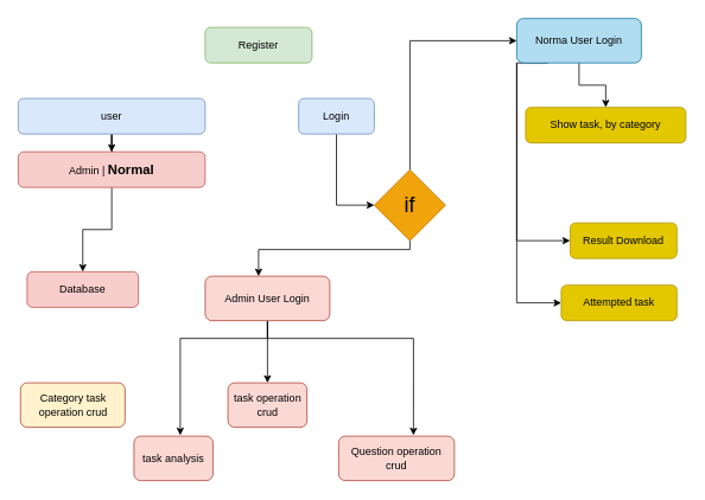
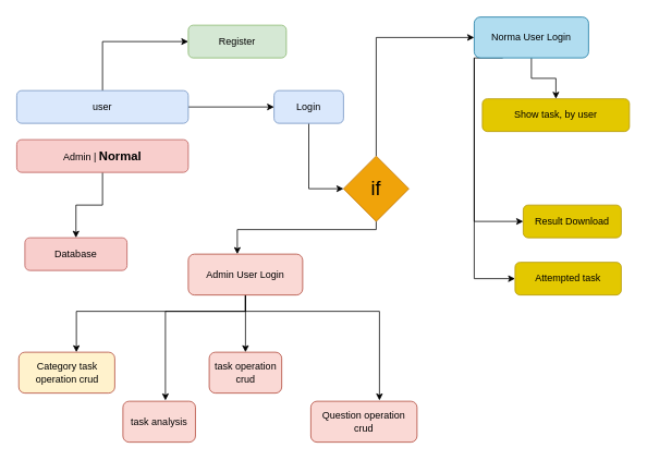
  <mxCell id="0" />
  <mxCell id="1" parent="0" />
- <mxCell id="3" style="edgeStyle=orthogonalEdgeStyle;rounded=0;orthogonalLoop=1;jettySize=auto;html=1;" edge="1" parent="1" source="4" target="7"><mxGeometry relative="1" as="geometry" /></mxCell>
+ <mxCell id="2" style="edgeStyle=orthogonalEdgeStyle;rounded=0;orthogonalLoop=1;jettySize=auto;html=1;entryX=0;entryY=0.5;entryDx=0;entryDy=0;" edge="1" parent="1" source="4" target="5"><mxGeometry relative="1" as="geometry" /></mxCell>
+ <mxCell id="3" style="edgeStyle=orthogonalEdgeStyle;rounded=0;orthogonalLoop=1;jettySize=auto;html=1;" edge="1" parent="1" source="4" target="10"><mxGeometry relative="1" as="geometry" /></mxCell>
  <mxCell id="4" value="user" style="rounded=1;whiteSpace=wrap;html=1;fontSize=12;glass=0;strokeWidth=1;shadow=0;fillColor=#dae8fc;strokeColor=#6c8ebf;" parent="1" vertex="1"><mxGeometry x="20" y="110" width="210" height="40" as="geometry" /></mxCell>
  <mxCell id="5" value="Register" style="rounded=1;whiteSpace=wrap;html=1;fontSize=12;glass=0;strokeWidth=1;shadow=0;fillColor=#d5e8d4;strokeColor=#82b366;" vertex="1" parent="1"><mxGeometry x="230" y="30" width="120" height="40" as="geometry" /></mxCell>
  <mxCell id="6" style="edgeStyle=orthogonalEdgeStyle;rounded=0;orthogonalLoop=1;jettySize=auto;html=1;" edge="1" parent="1" source="7" target="8"><mxGeometry relative="1" as="geometry" /></mxCell>
  <mxCell id="7" value="Admin | &lt;b&gt;&lt;font style=&quot;font-size: 15px;&quot;&gt;Normal&lt;/font&gt;&lt;/b&gt;" style="rounded=1;whiteSpace=wrap;html=1;fontSize=12;glass=0;strokeWidth=1;shadow=0;fillColor=#f8cecc;strokeColor=#b85450;" vertex="1" parent="1"><mxGeometry x="20" y="170" width="210" height="40" as="geometry" /></mxCell>
- <mxCell id="8" value="Database" style="rounded=1;whiteSpace=wrap;html=1;fontSize=12;glass=0;strokeWidth=1;shadow=0;fillColor=#f8cecc;strokeColor=#b85450;" vertex="1" parent="1"><mxGeometry x="30" y="305" width="125" height="40" as="geometry" /></mxCell>
+ <mxCell id="8" value="Database" style="rounded=1;whiteSpace=wrap;html=1;fontSize=12;glass=0;strokeWidth=1;shadow=0;fillColor=#f8cecc;strokeColor=#b85450;" vertex="1" parent="1"><mxGeometry x="30" y="290" width="125" height="40" as="geometry" /></mxCell>
  <mxCell id="9" style="edgeStyle=orthogonalEdgeStyle;rounded=0;orthogonalLoop=1;jettySize=auto;html=1;" edge="1" parent="1" source="10" target="13"><mxGeometry relative="1" as="geometry"><Array as="points"><mxPoint x="378" y="230" /></Array></mxGeometry></mxCell>
  <mxCell id="10" value="Login" style="rounded=1;whiteSpace=wrap;html=1;fontSize=12;glass=0;strokeWidth=1;shadow=0;fillColor=#dae8fc;strokeColor=#6c8ebf;" vertex="1" parent="1"><mxGeometry x="335" y="110" width="85" height="40" as="geometry" /></mxCell>
  <mxCell id="11" style="edgeStyle=orthogonalEdgeStyle;rounded=0;orthogonalLoop=1;jettySize=auto;html=1;" edge="1" parent="1" source="13" target="22"><mxGeometry relative="1" as="geometry"><Array as="points"><mxPoint x="460" y="280" /><mxPoint x="290" y="280" /></Array></mxGeometry></mxCell>
  <mxCell id="12" style="edgeStyle=orthogonalEdgeStyle;rounded=0;orthogonalLoop=1;jettySize=auto;html=1;exitX=0.5;exitY=0;exitDx=0;exitDy=0;entryX=0;entryY=0.5;entryDx=0;entryDy=0;" edge="1" parent="1" source="13" target="17"><mxGeometry relative="1" as="geometry" /></mxCell>
  <mxCell id="13" value="&lt;font style=&quot;font-size: 24px;&quot;&gt;if&lt;/font&gt;" style="rhombus;whiteSpace=wrap;html=1;fillColor=#f0a30a;fontColor=#000000;strokeColor=#BD7000;" vertex="1" parent="1"><mxGeometry x="420" y="190" width="80" height="80" as="geometry" /></mxCell>
  <mxCell id="14" style="edgeStyle=orthogonalEdgeStyle;rounded=0;orthogonalLoop=1;jettySize=auto;html=1;" edge="1" parent="1" source="17" target="23"><mxGeometry relative="1" as="geometry" /></mxCell>
  <mxCell id="15" style="edgeStyle=orthogonalEdgeStyle;rounded=0;orthogonalLoop=1;jettySize=auto;html=1;exitX=0.25;exitY=1;exitDx=0;exitDy=0;entryX=0;entryY=0.5;entryDx=0;entryDy=0;" edge="1" parent="1" source="17" target="24"><mxGeometry relative="1" as="geometry"><Array as="points"><mxPoint x="580" y="70" /><mxPoint x="580" y="270" /></Array></mxGeometry></mxCell>
  <mxCell id="16" style="edgeStyle=orthogonalEdgeStyle;rounded=0;orthogonalLoop=1;jettySize=auto;html=1;exitX=0;exitY=1;exitDx=0;exitDy=0;entryX=0;entryY=0.5;entryDx=0;entryDy=0;" edge="1" parent="1" source="17" target="25"><mxGeometry relative="1" as="geometry" /></mxCell>
  <mxCell id="17" value="Norma User Login" style="rounded=1;whiteSpace=wrap;html=1;fillColor=#b1ddf0;strokeColor=#10739e;" vertex="1" parent="1"><mxGeometry x="580" y="20" width="140" height="50" as="geometry" /></mxCell>
+ <mxCell id="18" style="edgeStyle=orthogonalEdgeStyle;rounded=0;orthogonalLoop=1;jettySize=auto;html=1;" edge="1" parent="1" source="22" target="26"><mxGeometry relative="1" as="geometry"><Array as="points"><mxPoint x="300" y="380" /><mxPoint x="93" y="380" /></Array></mxGeometry></mxCell>
  <mxCell id="19" style="edgeStyle=orthogonalEdgeStyle;rounded=0;orthogonalLoop=1;jettySize=auto;html=1;exitX=0.5;exitY=1;exitDx=0;exitDy=0;entryX=0.5;entryY=0;entryDx=0;entryDy=0;" edge="1" parent="1" source="22" target="27"><mxGeometry relative="1" as="geometry" /></mxCell>
  <mxCell id="20" style="edgeStyle=orthogonalEdgeStyle;rounded=0;orthogonalLoop=1;jettySize=auto;html=1;entryX=0.646;entryY=-0.02;entryDx=0;entryDy=0;entryPerimeter=0;" edge="1" parent="1" source="22" target="28"><mxGeometry relative="1" as="geometry"><Array as="points"><mxPoint x="300" y="380" /><mxPoint x="464" y="380" /></Array></mxGeometry></mxCell>
  <mxCell id="21" style="edgeStyle=orthogonalEdgeStyle;rounded=0;orthogonalLoop=1;jettySize=auto;html=1;entryX=0.586;entryY=-0.02;entryDx=0;entryDy=0;entryPerimeter=0;" edge="1" parent="1" source="22" target="29"><mxGeometry relative="1" as="geometry"><Array as="points"><mxPoint x="300" y="380" /><mxPoint x="202" y="380" /></Array></mxGeometry></mxCell>
  <mxCell id="22" value="Admin User Login" style="rounded=1;whiteSpace=wrap;html=1;fillColor=#fad9d5;strokeColor=#ae4132;" vertex="1" parent="1"><mxGeometry x="230" y="310" width="140" height="50" as="geometry" /></mxCell>
- <mxCell id="23" value="Show task, by category" style="rounded=1;whiteSpace=wrap;html=1;fillColor=#e3c800;fontColor=#000000;strokeColor=#B09500;" vertex="1" parent="1"><mxGeometry x="590" y="120" width="180" height="40" as="geometry" /></mxCell>
+ <mxCell id="23" value="Show task, by user" style="rounded=1;whiteSpace=wrap;html=1;fillColor=#e3c800;fontColor=#000000;strokeColor=#B09500;" vertex="1" parent="1"><mxGeometry x="590" y="120" width="180" height="40" as="geometry" /></mxCell>
  <mxCell id="24" value="Result Download" style="rounded=1;whiteSpace=wrap;html=1;fillColor=#e3c800;fontColor=#000000;strokeColor=#B09500;" vertex="1" parent="1"><mxGeometry x="640" y="250" width="120" height="40" as="geometry" /></mxCell>
  <mxCell id="25" value="Attempted task" style="rounded=1;whiteSpace=wrap;html=1;fillColor=#e3c800;fontColor=#000000;strokeColor=#B09500;" vertex="1" parent="1"><mxGeometry x="630" y="320" width="130" height="40" as="geometry" /></mxCell>
  <mxCell id="26" value="Category task operation crud" style="rounded=1;whiteSpace=wrap;html=1;fillColor=#fff2cc;strokeColor=#ae4132;" vertex="1" parent="1"><mxGeometry x="22.5" y="430" width="117.5" height="50" as="geometry" /></mxCell>
  <mxCell id="27" value="task operation crud" style="rounded=1;whiteSpace=wrap;html=1;fillColor=#fad9d5;strokeColor=#ae4132;" vertex="1" parent="1"><mxGeometry x="255.62" y="430" width="88.75" height="50" as="geometry" /></mxCell>
  <mxCell id="28" value="Question operation crud" style="rounded=1;whiteSpace=wrap;html=1;fillColor=#fad9d5;strokeColor=#ae4132;" vertex="1" parent="1"><mxGeometry x="380" y="490" width="130" height="50" as="geometry" /></mxCell>
  <mxCell id="29" value="task analysis" style="rounded=1;whiteSpace=wrap;html=1;fillColor=#fad9d5;strokeColor=#ae4132;" vertex="1" parent="1"><mxGeometry x="150" y="490" width="88.75" height="50" as="geometry" /></mxCell>
